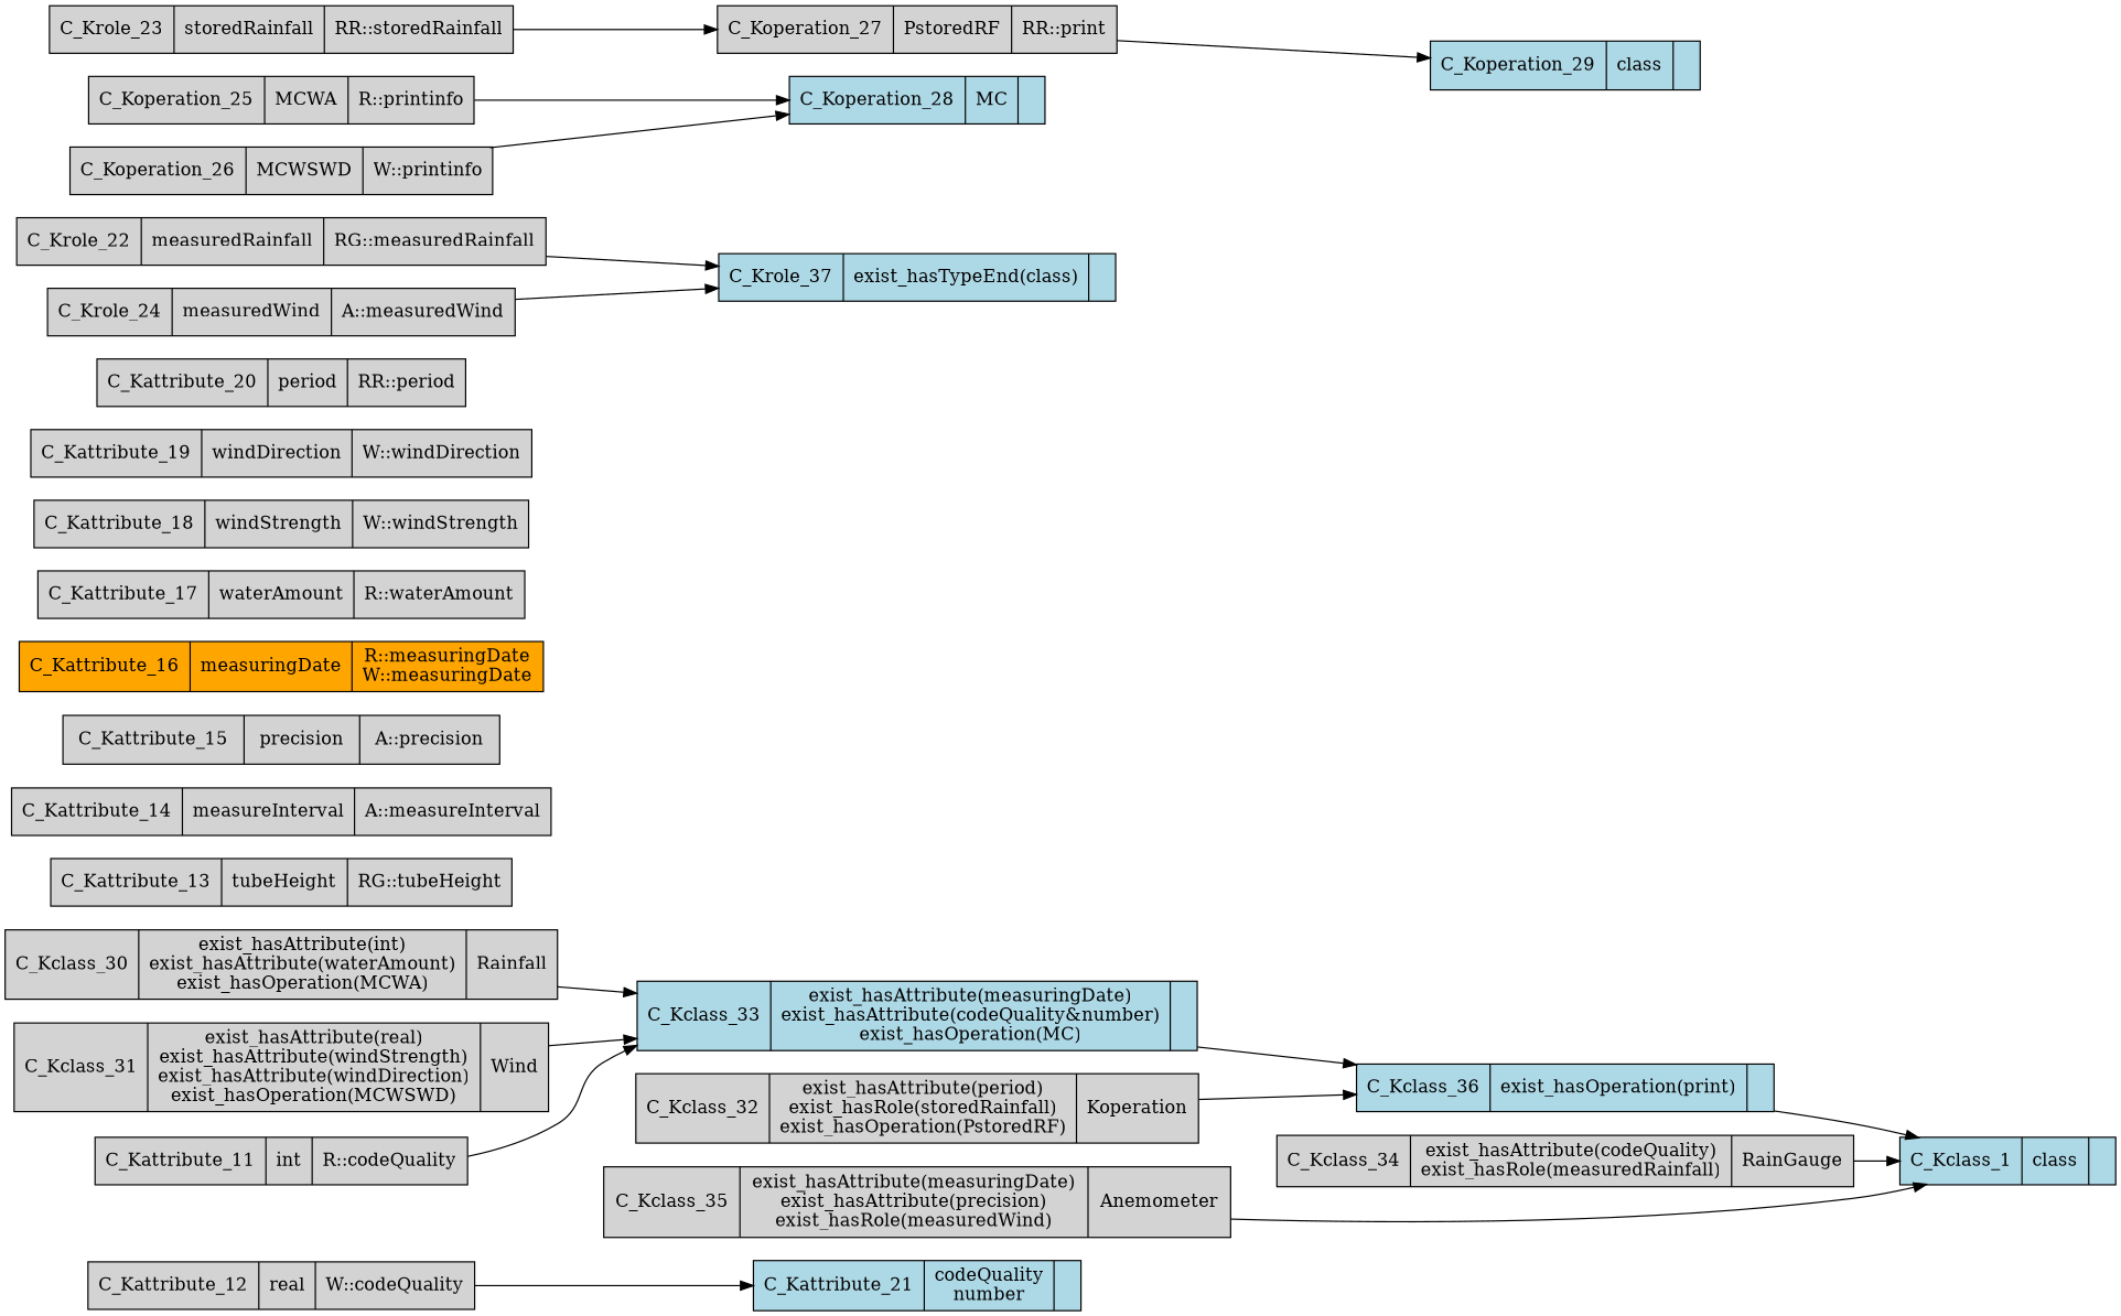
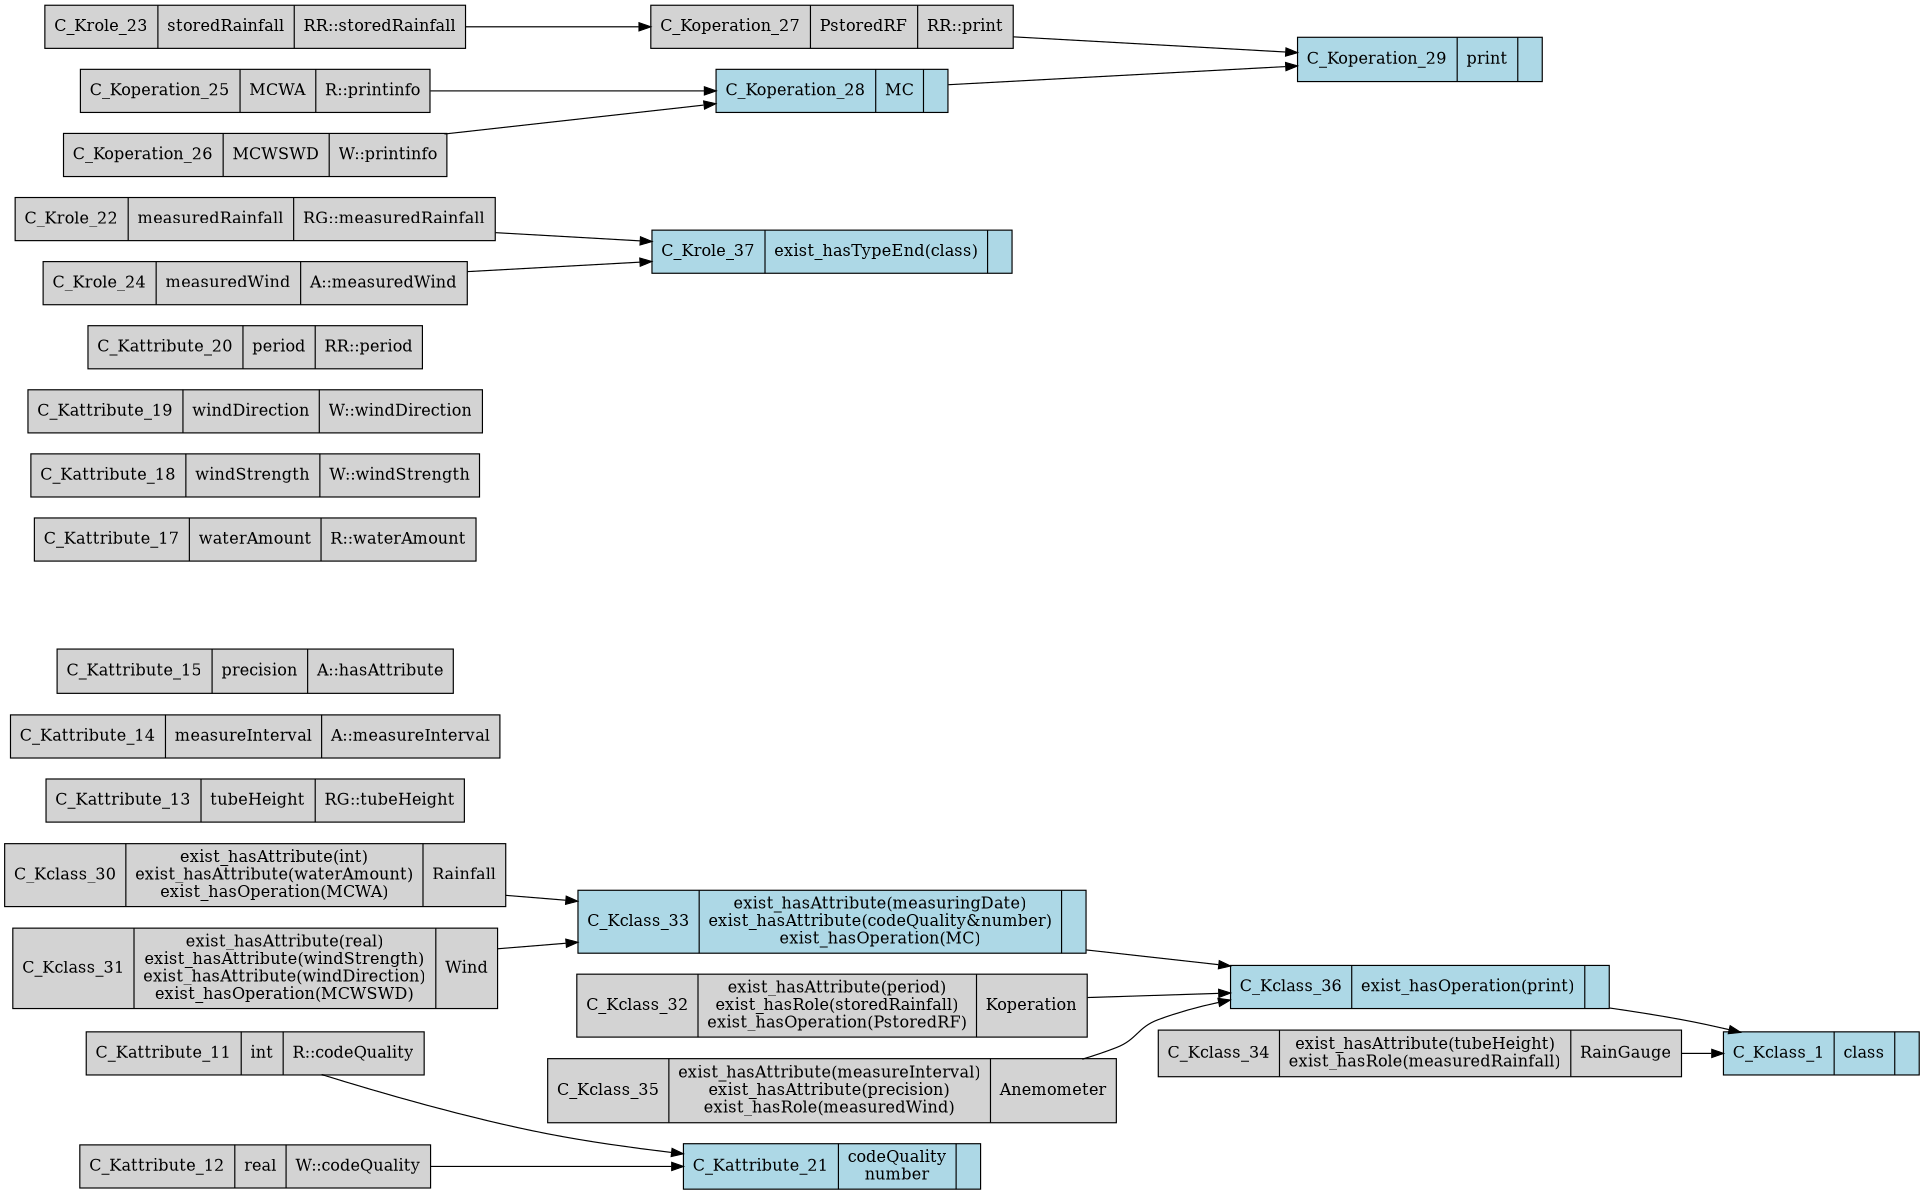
  digraph {
    rankdir=LR
    node [shape=record style=filled]
    n1 [label="{C_Kclass_30|exist_hasAttribute(int)\nexist_hasAttribute(waterAmount)\nexist_hasOperation(MCWA)\n|Rainfall\n}"]
    n2 [fillcolor=lightblue label="{C_Kclass_33|exist_hasAttribute(measuringDate)\nexist_hasAttribute(codeQuality&number)\nexist_hasOperation(MC)\n|}"]
    n3 [label="{C_Kclass_31|exist_hasAttribute(real)\nexist_hasAttribute(windStrength)\nexist_hasAttribute(windDirection)\nexist_hasOperation(MCWSWD)\n|Wind\n}"]
    n4 [label="{C_Kclass_32|exist_hasAttribute(period)\nexist_hasRole(storedRainfall)\nexist_hasOperation(PstoredRF)\n|Koperation\n}"]
    n5 [fillcolor=lightblue label="{C_Kclass_36|exist_hasOperation(print)\n|}"]
-   n6 [label="{C_Kclass_34|exist_hasAttribute(codeQuality)\nexist_hasRole(measuredRainfall)\n|RainGauge\n}"]
+   n6 [label="{C_Kclass_34|exist_hasAttribute(tubeHeight)\nexist_hasRole(measuredRainfall)\n|RainGauge\n}"]
    n7 [fillcolor=lightblue label="{C_Kclass_1|class\n|}"]
-   n8 [label="{C_Kclass_35|exist_hasAttribute(measuringDate)\nexist_hasAttribute(precision)\nexist_hasRole(measuredWind)\n|Anemometer\n}"]
+   n8 [label="{C_Kclass_35|exist_hasAttribute(measureInterval)\nexist_hasAttribute(precision)\nexist_hasRole(measuredWind)\n|Anemometer\n}"]
    n9 [label="{C_Kattribute_11|int\n|R::codeQuality\n}"]
    n10 [fillcolor=lightblue label="{C_Kattribute_21|codeQuality\nnumber\n|}"]
    n11 [label="{C_Kattribute_12|real\n|W::codeQuality\n}"]
    n12 [label="{C_Kattribute_13|tubeHeight\n|RG::tubeHeight\n}"]
    n13 [label="{C_Kattribute_14|measureInterval\n|A::measureInterval\n}"]
-   n14 [label="{C_Kattribute_15|precision\n|A::precision\n}"]
-   n15 [fillcolor=orange label="{C_Kattribute_16|measuringDate\n|R::measuringDate\nW::measuringDate\n}"]
+   n14 [label="{C_Kattribute_15|precision\n|A::hasAttribute\n}"]
    n16 [label="{C_Kattribute_17|waterAmount\n|R::waterAmount\n}"]
    n17 [label="{C_Kattribute_18|windStrength\n|W::windStrength\n}"]
    n18 [label="{C_Kattribute_19|windDirection\n|W::windDirection\n}"]
    n19 [label="{C_Kattribute_20|period\n|RR::period\n}"]
    n20 [label="{C_Krole_22|measuredRainfall\n|RG::measuredRainfall\n}"]
    n21 [fillcolor=lightblue label="{C_Krole_37|exist_hasTypeEnd(class)\n|}"]
    n22 [label="{C_Krole_23|storedRainfall\n|RR::storedRainfall\n}"]
    n23 [label="{C_Krole_24|measuredWind\n|A::measuredWind\n}"]
    n24 [label="{C_Koperation_25|MCWA\n|R::printinfo\n}"]
    n25 [fillcolor=lightblue label="{C_Koperation_28|MC\n|}"]
    n26 [label="{C_Koperation_26|MCWSWD\n|W::printinfo\n}"]
    n27 [label="{C_Koperation_27|PstoredRF\n|RR::print\n}"]
-   n28 [fillcolor=lightblue label="{C_Koperation_29|class\n|}"]
+   n28 [fillcolor=lightblue label="{C_Koperation_29|print\n|}"]
    subgraph sub_1 {
      label=Kclass
      n1
      n2
      n3
      n4
      n5
      n6
      n7
      n8
    }
    subgraph sub_2 {
      label=Kattribute
      n9
      n10
      n11
      n12
      n13
      n14
-     n15
      n16
      n17
      n18
      n19
    }
    subgraph sub_3 {
      label=Krole
      n20
      n21
      n22
      n23
    }
    subgraph sub_4 {
      label=Koperation
      n24
      n25
      n26
      n27
      n28
    }
    n1 -> n2
    n2 -> n5
    n3 -> n2
    n4 -> n5
    n5 -> n7
    n6 -> n7
-   n8 -> n7
-   n9 -> n2
+   n8 -> n5
+   n9 -> n10
    n11 -> n10
    n20 -> n21
    n22 -> n27
    n23 -> n21
    n24 -> n25
+   n25 -> n28
    n26 -> n25
    n27 -> n28
  }
